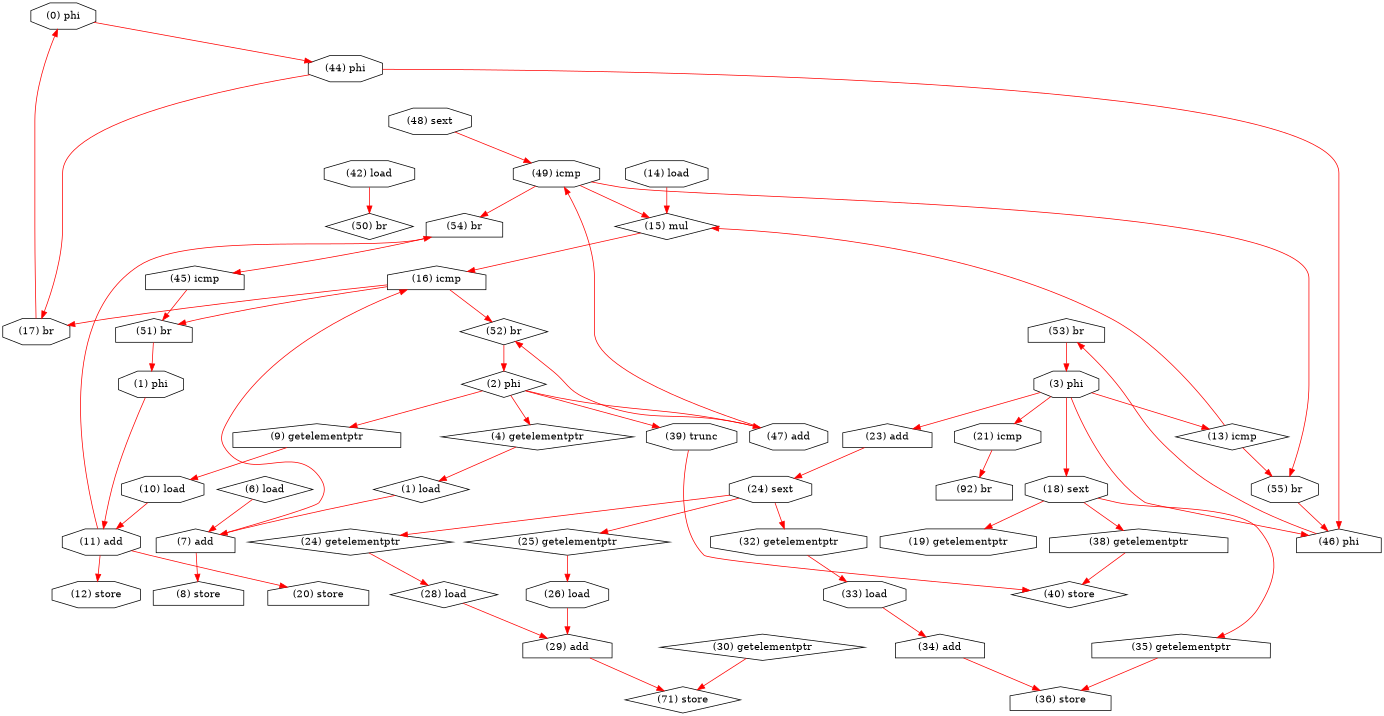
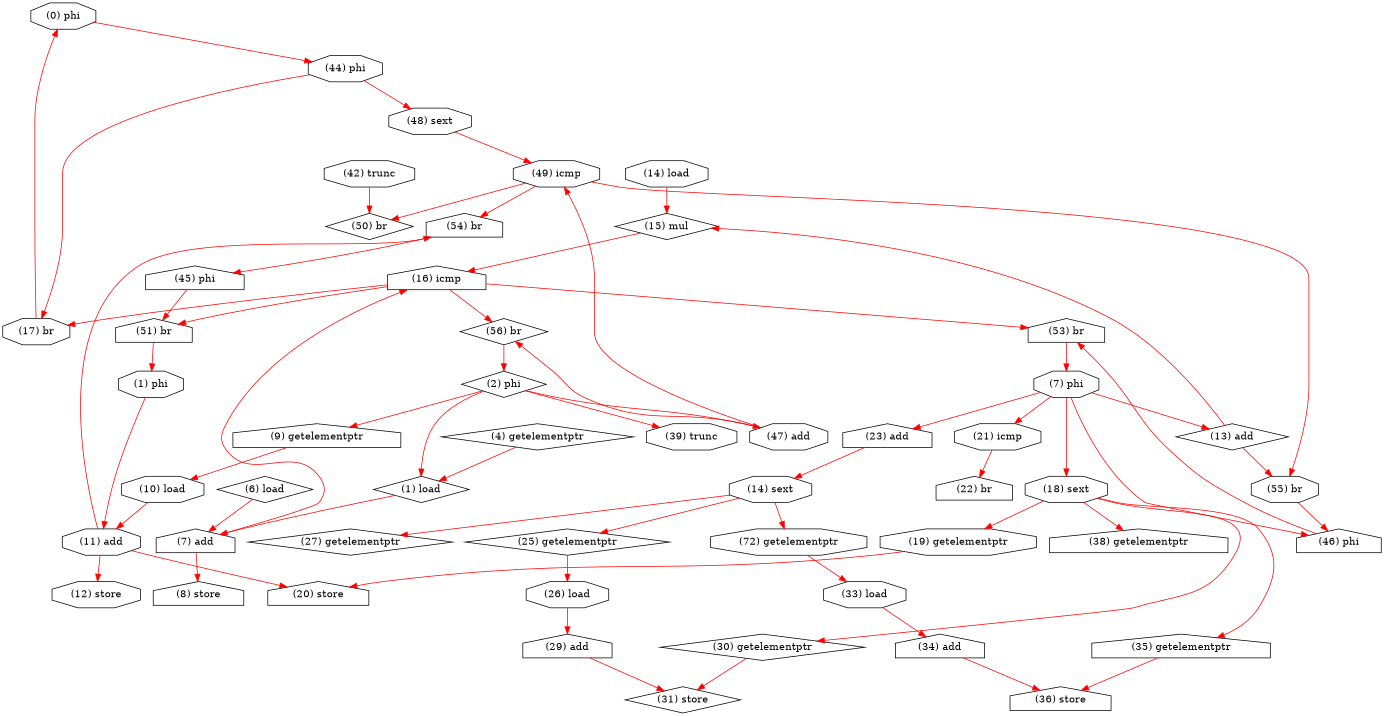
  digraph {
    node [shape=octagon]
    edge [color=red]
    n1 [label="(0) phi"]
    n2 [label="(44) phi"]
    n3 [label="(17) br"]
    n4 [label="(48) sext"]
    n5 [label="(1) phi"]
    n6 [label="(11) add"]
    n7 [label="(12) store"]
    n8 [label="(20) store" shape=house]
    n9 [label="(54) br" shape=house]
    n10 [label="(2) phi" shape=diamond]
    n11 [label="(4) getelementptr" shape=diamond]
    n12 [label="(9) getelementptr" shape=house]
    n13 [label="(39) trunc"]
    n14 [label="(47) add"]
    n15 [label="(1) load" shape=diamond]
    n16 [label="(10) load"]
-   n17 [label="(40) store" shape=diamond]
-   n18 [label="(52) br" shape=diamond]
+   n18 [label="(56) br" shape=diamond]
    n19 [label="(49) icmp"]
-   n20 [label="(3) phi"]
-   n21 [label="(13) icmp" shape=diamond]
+   n20 [label="(7) phi"]
+   n21 [label="(13) add" shape=diamond]
    n22 [label="(18) sext"]
    n23 [label="(21) icmp"]
    n24 [label="(23) add" shape=house]
    n25 [label="(46) phi" shape=house]
    n26 [label="(15) mul" shape=diamond]
    n27 [label="(55) br"]
    n28 [label="(19) getelementptr"]
    n29 [label="(30) getelementptr" shape=diamond]
    n30 [label="(35) getelementptr" shape=house]
    n31 [label="(38) getelementptr" shape=house]
-   n32 [label="(92) br" shape=house]
-   n33 [label="(24) sext"]
+   n32 [label="(22) br" shape=house]
+   n33 [label="(14) sext"]
    n34 [label="(53) br" shape=house]
    n35 [label="(7) add" shape=house]
    n36 [label="(8) store" shape=house]
    n37 [label="(16) icmp" shape=house]
    n38 [label="(6) load" shape=diamond]
    n39 [label="(51) br" shape=house]
-   n40 [label="(45) icmp" shape=house]
+   n40 [label="(45) phi" shape=house]
    n41 [label="(14) load"]
-   n42 [label="(71) store" shape=diamond]
+   n42 [label="(31) store" shape=diamond]
    n43 [label="(36) store" shape=house]
    n44 [label="(25) getelementptr" shape=diamond]
-   n45 [label="(24) getelementptr" shape=diamond]
-   n46 [label="(32) getelementptr"]
+   n45 [label="(27) getelementptr" shape=diamond]
+   n46 [label="(72) getelementptr"]
    n47 [label="(26) load"]
-   n48 [label="(28) load" shape=diamond]
    n49 [label="(33) load"]
    n50 [label="(29) add" shape=house]
    n51 [label="(34) add" shape=house]
-   n52 [label="(42) load"]
+   n52 [label="(42) trunc"]
    n53 [label="(50) br" shape=diamond]
    n1 -> n2
    n2 -> n3
-   n2 -> n25
+   n2 -> n4
    n3 -> n1
    n4 -> n19
    n5 -> n6
    n6 -> n7
    n6 -> n8
    n6 -> n9
    n9 -> n40
-   n10 -> n11
+   n10 -> n15
    n10 -> n12
    n10 -> n13
    n10 -> n14
    n11 -> n15
    n12 -> n16
-   n13 -> n17
    n14 -> n18
    n14 -> n19
    n15 -> n35
    n16 -> n6
    n18 -> n10
    n19 -> n9
    n19 -> n27
-   n19 -> n26
+   n19 -> n53
    n20 -> n21
    n20 -> n22
    n20 -> n23
    n20 -> n24
    n20 -> n25
    n21 -> n26
    n21 -> n27
    n22 -> n28
+   n22 -> n29
    n22 -> n30
    n22 -> n31
    n23 -> n32
    n24 -> n33
    n25 -> n34
    n26 -> n37
    n27 -> n25
+   n28 -> n8
    n29 -> n42
    n30 -> n43
-   n31 -> n17
    n33 -> n44
    n33 -> n45
    n33 -> n46
    n34 -> n20
    n35 -> n36
    n35 -> n37
    n37 -> n3
    n37 -> n18
+   n37 -> n34
    n37 -> n39
    n38 -> n35
    n39 -> n5
    n40 -> n39
    n41 -> n26
    n44 -> n47
-   n45 -> n48
    n46 -> n49
    n47 -> n50
-   n48 -> n50
    n49 -> n51
    n50 -> n42
    n51 -> n43
    n52 -> n53
  }
